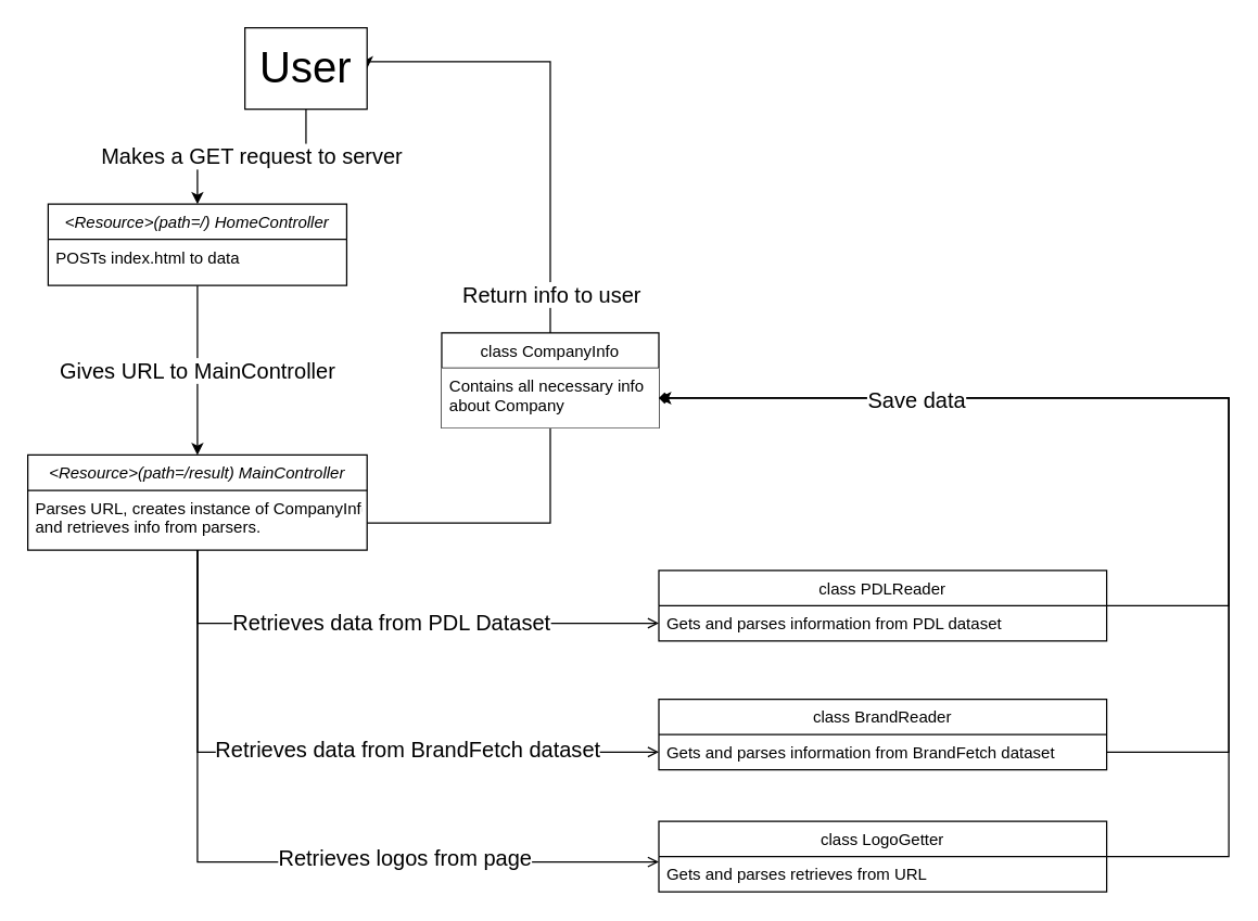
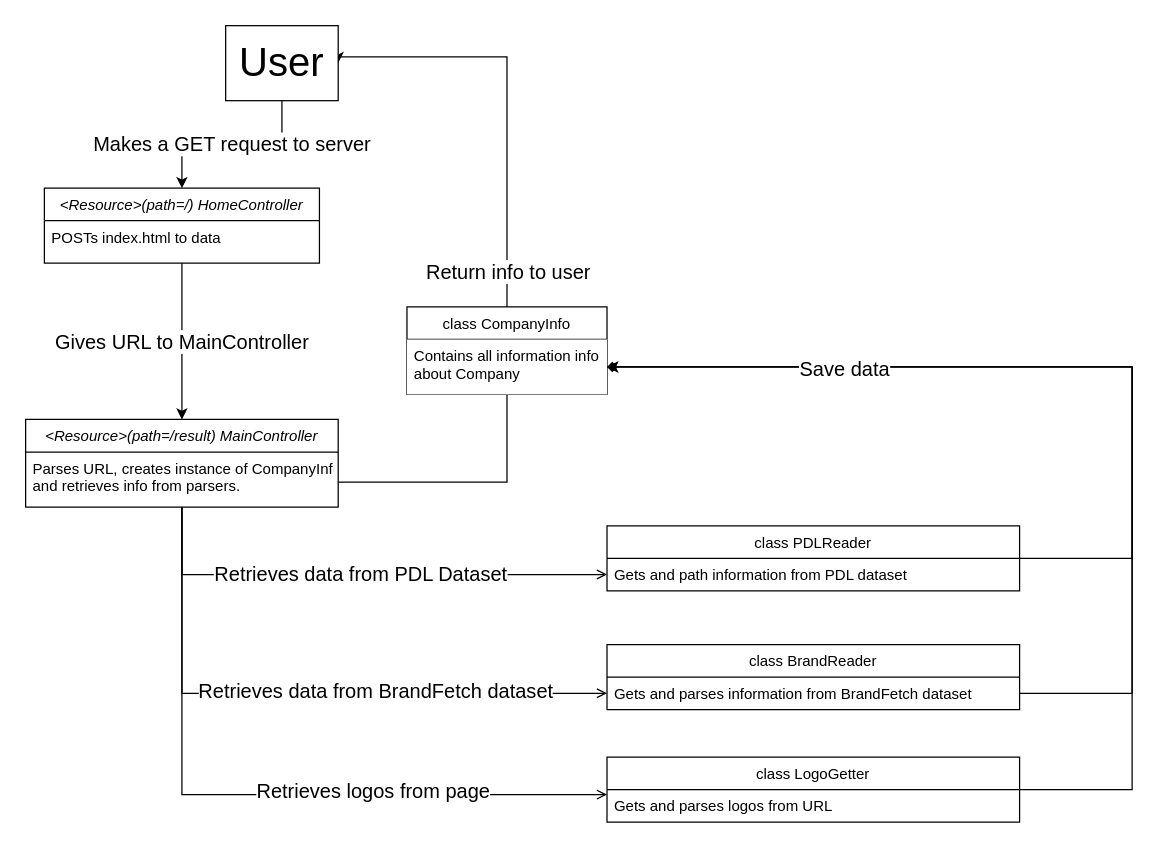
  <mxCell id="0" />
  <mxCell id="1" parent="0" />
  <mxCell id="2" value="&lt;font style=&quot;font-size: 16px;&quot;&gt;Retrieves data from PDL Dataset&lt;/font&gt;" style="edgeStyle=orthogonalEdgeStyle;rounded=0;orthogonalLoop=1;jettySize=auto;html=1;startArrow=none;startFill=0;endArrow=open;endFill=0;startSize=12;sourcePerimeterSpacing=0;" parent="1" source="7" target="14" edge="1"><mxGeometry relative="1" as="geometry" /></mxCell>
  <mxCell id="3" value="&lt;br&gt;&lt;div&gt;&lt;font style=&quot;font-size: 16px;&quot;&gt;Retrieves data from BrandFetch dataset&lt;/font&gt;&lt;/div&gt;&lt;div&gt;&lt;font style=&quot;font-size: 16px;&quot;&gt;&lt;br&gt;&lt;/font&gt;&lt;/div&gt;" style="edgeStyle=orthogonalEdgeStyle;rounded=0;orthogonalLoop=1;jettySize=auto;html=1;entryX=0;entryY=0.5;entryDx=0;entryDy=0;startArrow=none;startFill=0;endArrow=open;endFill=0;startSize=12;sourcePerimeterSpacing=0;" parent="1" source="7" target="18" edge="1"><mxGeometry x="0.243" y="-1" relative="1" as="geometry"><Array as="points"><mxPoint x="145" y="554" /></Array><mxPoint as="offset" /></mxGeometry></mxCell>
  <mxCell id="4" value="&lt;br&gt;&lt;font style=&quot;font-size: 16px;&quot;&gt;Retrieves logos from page&lt;/font&gt;" style="edgeStyle=orthogonalEdgeStyle;rounded=0;orthogonalLoop=1;jettySize=auto;html=1;startArrow=none;startFill=0;endArrow=open;endFill=0;startSize=12;sourcePerimeterSpacing=0;" parent="1" source="7" edge="1"><mxGeometry x="0.345" y="10" relative="1" as="geometry"><mxPoint x="485" y="635" as="targetPoint" /><Array as="points"><mxPoint x="145" y="635" /></Array><mxPoint as="offset" /></mxGeometry></mxCell>
  <mxCell id="5" style="edgeStyle=orthogonalEdgeStyle;rounded=0;orthogonalLoop=1;jettySize=auto;html=1;entryX=1;entryY=0.5;entryDx=0;entryDy=0;fontSize=16;" edge="1" parent="1" source="7" target="23"><mxGeometry relative="1" as="geometry"><Array as="points"><mxPoint x="405" y="385" /><mxPoint x="405" y="45" /></Array></mxGeometry></mxCell>
  <mxCell id="6" value="Return info to user" style="edgeLabel;html=1;align=center;verticalAlign=middle;resizable=0;points=[];fontSize=16;" vertex="1" connectable="0" parent="5"><mxGeometry x="0.347" relative="1" as="geometry"><mxPoint y="110" as="offset" /></mxGeometry></mxCell>
  <mxCell id="7" value="&lt;Resource&gt;(path=/result) MainController" style="swimlane;fontStyle=2;align=center;verticalAlign=top;childLayout=stackLayout;horizontal=1;startSize=26;horizontalStack=0;resizeParent=1;resizeLast=0;collapsible=1;marginBottom=0;rounded=0;shadow=0;strokeWidth=1;" parent="1" vertex="1"><mxGeometry x="20" y="335" width="250" height="70" as="geometry"><mxRectangle x="230" y="140" width="160" height="26" as="alternateBounds" /></mxGeometry></mxCell>
  <mxCell id="8" value="Parses URL, creates instance of CompanyInfo&#10;and retrieves info from parsers." style="text;align=left;verticalAlign=top;spacingLeft=4;spacingRight=4;overflow=hidden;rotatable=0;points=[[0,0.5],[1,0.5]];portConstraint=eastwest;" parent="7" vertex="1"><mxGeometry y="26" width="250" height="44" as="geometry" /></mxCell>
  <mxCell id="9" style="edgeStyle=orthogonalEdgeStyle;rounded=0;orthogonalLoop=1;jettySize=auto;html=1;fontSize=16;entryX=1;entryY=0.5;entryDx=0;entryDy=0;" edge="1" parent="1" source="10" target="16"><mxGeometry relative="1" as="geometry"><mxPoint x="905" y="165" as="targetPoint" /><Array as="points"><mxPoint x="905" y="631" /><mxPoint x="905" y="293" /></Array></mxGeometry></mxCell>
  <mxCell id="10" value="class LogoGetter" style="swimlane;fontStyle=0;align=center;verticalAlign=top;childLayout=stackLayout;horizontal=1;startSize=26;horizontalStack=0;resizeParent=1;resizeLast=0;collapsible=1;marginBottom=0;rounded=0;shadow=0;strokeWidth=1;" parent="1" vertex="1"><mxGeometry x="485" y="605" width="330" height="52" as="geometry"><mxRectangle x="130" y="380" width="160" height="26" as="alternateBounds" /></mxGeometry></mxCell>
- <mxCell id="11" value="Gets and parses retrieves from URL" style="text;align=left;verticalAlign=top;spacingLeft=4;spacingRight=4;overflow=hidden;rotatable=0;points=[[0,0.5],[1,0.5]];portConstraint=eastwest;" parent="10" vertex="1"><mxGeometry y="26" width="330" height="26" as="geometry" /></mxCell>
+ <mxCell id="11" value="Gets and parses logos from URL" style="text;align=left;verticalAlign=top;spacingLeft=4;spacingRight=4;overflow=hidden;rotatable=0;points=[[0,0.5],[1,0.5]];portConstraint=eastwest;" parent="10" vertex="1"><mxGeometry y="26" width="330" height="26" as="geometry" /></mxCell>
  <mxCell id="12" style="edgeStyle=orthogonalEdgeStyle;rounded=0;orthogonalLoop=1;jettySize=auto;html=1;entryX=1;entryY=0.5;entryDx=0;entryDy=0;fontSize=16;exitX=1;exitY=0.5;exitDx=0;exitDy=0;endArrow=diamond;" edge="1" parent="1" source="13" target="16"><mxGeometry relative="1" as="geometry"><Array as="points"><mxPoint x="905" y="446" /><mxPoint x="905" y="293" /></Array></mxGeometry></mxCell>
  <mxCell id="13" value="class PDLReader" style="swimlane;fontStyle=0;align=center;verticalAlign=top;childLayout=stackLayout;horizontal=1;startSize=26;horizontalStack=0;resizeParent=1;resizeLast=0;collapsible=1;marginBottom=0;rounded=0;shadow=0;strokeWidth=1;" parent="1" vertex="1"><mxGeometry x="485" y="420" width="330" height="52" as="geometry"><mxRectangle x="340" y="380" width="170" height="26" as="alternateBounds" /></mxGeometry></mxCell>
- <mxCell id="14" value="Gets and parses information from PDL dataset" style="text;align=left;verticalAlign=top;spacingLeft=4;spacingRight=4;overflow=hidden;rotatable=0;points=[[0,0.5],[1,0.5]];portConstraint=eastwest;" parent="13" vertex="1"><mxGeometry y="26" width="330" height="26" as="geometry" /></mxCell>
+ <mxCell id="14" value="Gets and path information from PDL dataset" style="text;align=left;verticalAlign=top;spacingLeft=4;spacingRight=4;overflow=hidden;rotatable=0;points=[[0,0.5],[1,0.5]];portConstraint=eastwest;" parent="13" vertex="1"><mxGeometry y="26" width="330" height="26" as="geometry" /></mxCell>
  <mxCell id="15" value="class CompanyInfo" style="swimlane;fontStyle=0;align=center;verticalAlign=top;childLayout=stackLayout;horizontal=1;startSize=26;horizontalStack=0;resizeParent=1;resizeLast=0;collapsible=1;marginBottom=0;rounded=0;shadow=0;strokeWidth=1;" parent="1" vertex="1"><mxGeometry x="325" y="245" width="160" height="70" as="geometry"><mxRectangle x="550" y="140" width="160" height="26" as="alternateBounds" /></mxGeometry></mxCell>
- <mxCell id="16" value="Contains all necessary info &#10;about Company&#10;" style="text;align=left;verticalAlign=top;spacingLeft=4;spacingRight=4;overflow=hidden;rotatable=0;points=[[0,0.5],[1,0.5]];portConstraint=eastwest;fillColor=#FFFFFF;" parent="15" vertex="1"><mxGeometry y="26" width="160" height="44" as="geometry" /></mxCell>
+ <mxCell id="16" value="Contains all information info &#10;about Company&#10;" style="text;align=left;verticalAlign=top;spacingLeft=4;spacingRight=4;overflow=hidden;rotatable=0;points=[[0,0.5],[1,0.5]];portConstraint=eastwest;fillColor=#FFFFFF;" parent="15" vertex="1"><mxGeometry y="26" width="160" height="44" as="geometry" /></mxCell>
  <mxCell id="17" value="class BrandReader" style="swimlane;fontStyle=0;align=center;verticalAlign=top;childLayout=stackLayout;horizontal=1;startSize=26;horizontalStack=0;resizeParent=1;resizeLast=0;collapsible=1;marginBottom=0;rounded=0;shadow=0;strokeWidth=1;" parent="1" vertex="1"><mxGeometry x="485" y="515" width="330" height="52" as="geometry"><mxRectangle x="340" y="380" width="170" height="26" as="alternateBounds" /></mxGeometry></mxCell>
  <mxCell id="18" value="Gets and parses information from BrandFetch dataset" style="text;align=left;verticalAlign=top;spacingLeft=4;spacingRight=4;overflow=hidden;rotatable=0;points=[[0,0.5],[1,0.5]];portConstraint=eastwest;" parent="17" vertex="1"><mxGeometry y="26" width="330" height="26" as="geometry" /></mxCell>
  <mxCell id="19" value="&lt;font style=&quot;font-size: 16px;&quot;&gt;Gives URL to MainController&lt;br&gt;&lt;/font&gt;" style="edgeStyle=orthogonalEdgeStyle;rounded=0;orthogonalLoop=1;jettySize=auto;html=1;entryX=0.5;entryY=0;entryDx=0;entryDy=0;" parent="1" source="20" target="7" edge="1"><mxGeometry relative="1" as="geometry" /></mxCell>
  <mxCell id="20" value="&lt;Resource&gt;(path=/) HomeController" style="swimlane;fontStyle=2;align=center;verticalAlign=top;childLayout=stackLayout;horizontal=1;startSize=26;horizontalStack=0;resizeParent=1;resizeLast=0;collapsible=1;marginBottom=0;rounded=0;shadow=0;strokeWidth=1;" parent="1" vertex="1"><mxGeometry x="35" y="150" width="220" height="60" as="geometry"><mxRectangle x="230" y="140" width="160" height="26" as="alternateBounds" /></mxGeometry></mxCell>
  <mxCell id="21" value="POSTs index.html to data" style="text;align=left;verticalAlign=top;spacingLeft=4;spacingRight=4;overflow=hidden;rotatable=0;points=[[0,0.5],[1,0.5]];portConstraint=eastwest;" parent="20" vertex="1"><mxGeometry y="26" width="220" height="26" as="geometry" /></mxCell>
  <mxCell id="22" value="&lt;div style=&quot;font-size: 16px;&quot;&gt;&lt;font style=&quot;font-size: 16px;&quot;&gt;Makes a GET request to server&lt;br&gt;&lt;/font&gt;&lt;/div&gt;" style="edgeStyle=orthogonalEdgeStyle;rounded=0;orthogonalLoop=1;jettySize=auto;html=1;entryX=0.5;entryY=0;entryDx=0;entryDy=0;fontSize=32;" edge="1" parent="1" source="23" target="20"><mxGeometry relative="1" as="geometry" /></mxCell>
  <mxCell id="23" value="&lt;font style=&quot;font-size: 32px;&quot;&gt;User&lt;/font&gt;" style="rounded=0;whiteSpace=wrap;html=1;" vertex="1" parent="1"><mxGeometry x="180" y="20" width="90" height="60" as="geometry" /></mxCell>
  <mxCell id="24" value="Save data" style="edgeStyle=orthogonalEdgeStyle;rounded=0;orthogonalLoop=1;jettySize=auto;html=1;fontSize=16;entryX=1;entryY=0.5;entryDx=0;entryDy=0;" edge="1" parent="1" source="18" target="16"><mxGeometry x="0.507" y="2" relative="1" as="geometry"><mxPoint x="835" y="185" as="targetPoint" /><Array as="points"><mxPoint x="905" y="554" /><mxPoint x="905" y="293" /></Array><mxPoint as="offset" /></mxGeometry></mxCell>
